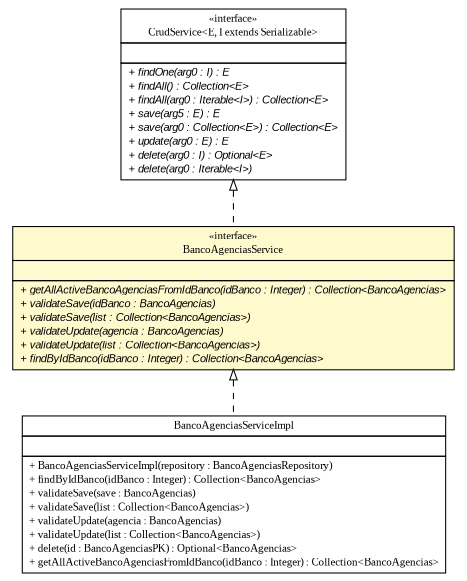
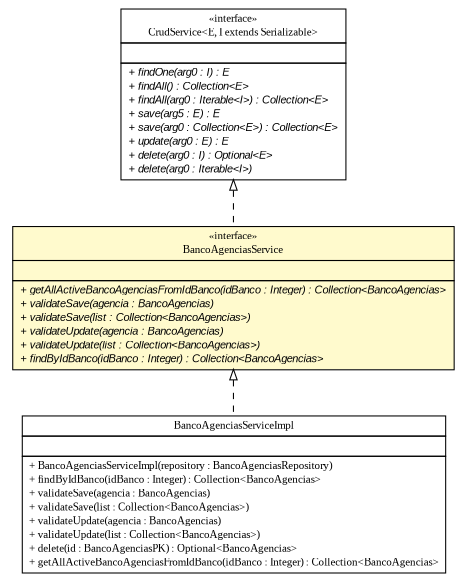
  digraph {
    fontname="Liberation Serif"
    nodesep=0.25
    ranksep=0.5
    node [fontcolor=black fontname="Liberation Serif" fontsize=10.0 shape=plaintext]
    edge [arrowtail=empty dir=back fontname="Liberation Serif" fontsize=10 headport=p labelfontname=arial labelfontsize=10 style=dashed tailport=p]
-   n1 [label=<<table title="br.gov.to.sefaz.arr.parametros.business.service.BancoAgenciasService" border="0" cellborder="1" cellspacing="0" cellpadding="2" port="p" bgcolor="lemonChiffon" href="./BancoAgenciasService.html"> 		<tr><td><table border="0" cellspacing="0" cellpadding="1"> <tr><td align="center" balign="center"> &#171;interface&#187; </td></tr> <tr><td align="center" balign="center"> BancoAgenciasService </td></tr> 		</table></td></tr> 		<tr><td><table border="0" cellspacing="0" cellpadding="1"> <tr><td align="left" balign="left">  </td></tr> 		</table></td></tr> 		<tr><td><table border="0" cellspacing="0" cellpadding="1"> <tr><td align="left" balign="left"><font face="arial italic" point-size="10.0"> + getAllActiveBancoAgenciasFromIdBanco(idBanco : Integer) : Collection&lt;BancoAgencias&gt; </font></td></tr> <tr><td align="left" balign="left"><font face="arial italic" point-size="10.0"> + validateSave(idBanco : BancoAgencias) </font></td></tr> <tr><td align="left" balign="left"><font face="arial italic" point-size="10.0"> + validateSave(list : Collection&lt;BancoAgencias&gt;) </font></td></tr> <tr><td align="left" balign="left"><font face="arial italic" point-size="10.0"> + validateUpdate(agencia : BancoAgencias) </font></td></tr> <tr><td align="left" balign="left"><font face="arial italic" point-size="10.0"> + validateUpdate(list : Collection&lt;BancoAgencias&gt;) </font></td></tr> <tr><td align="left" balign="left"><font face="arial italic" point-size="10.0"> + findByIdBanco(idBanco : Integer) : Collection&lt;BancoAgencias&gt; </font></td></tr> 		</table></td></tr> 		</table>>]
-   n2 [label=<<table title="br.gov.to.sefaz.arr.parametros.business.service.impl.BancoAgenciasServiceImpl" border="0" cellborder="1" cellspacing="0" cellpadding="2" port="p" href="./impl/BancoAgenciasServiceImpl.html"> 		<tr><td><table border="0" cellspacing="0" cellpadding="1"> <tr><td align="center" balign="center"> BancoAgenciasServiceImpl </td></tr> 		</table></td></tr> 		<tr><td><table border="0" cellspacing="0" cellpadding="1"> <tr><td align="left" balign="left">  </td></tr> 		</table></td></tr> 		<tr><td><table border="0" cellspacing="0" cellpadding="1"> <tr><td align="left" balign="left"> + BancoAgenciasServiceImpl(repository : BancoAgenciasRepository) </td></tr> <tr><td align="left" balign="left"> + findByIdBanco(idBanco : Integer) : Collection&lt;BancoAgencias&gt; </td></tr> <tr><td align="left" balign="left"> + validateSave(save : BancoAgencias) </td></tr> <tr><td align="left" balign="left"> + validateSave(list : Collection&lt;BancoAgencias&gt;) </td></tr> <tr><td align="left" balign="left"> + validateUpdate(agencia : BancoAgencias) </td></tr> <tr><td align="left" balign="left"> + validateUpdate(list : Collection&lt;BancoAgencias&gt;) </td></tr> <tr><td align="left" balign="left"> + delete(id : BancoAgenciasPK) : Optional&lt;BancoAgencias&gt; </td></tr> <tr><td align="left" balign="left"> + getAllActiveBancoAgenciasFromIdBanco(idBanco : Integer) : Collection&lt;BancoAgencias&gt; </td></tr> 		</table></td></tr> 		</table>>]
+   n1 [label=<<table title="br.gov.to.sefaz.arr.parametros.business.service.BancoAgenciasService" border="0" cellborder="1" cellspacing="0" cellpadding="2" port="p" bgcolor="lemonChiffon" href="./BancoAgenciasService.html"> 		<tr><td><table border="0" cellspacing="0" cellpadding="1"> <tr><td align="center" balign="center"> &#171;interface&#187; </td></tr> <tr><td align="center" balign="center"> BancoAgenciasService </td></tr> 		</table></td></tr> 		<tr><td><table border="0" cellspacing="0" cellpadding="1"> <tr><td align="left" balign="left">  </td></tr> 		</table></td></tr> 		<tr><td><table border="0" cellspacing="0" cellpadding="1"> <tr><td align="left" balign="left"><font face="arial italic" point-size="10.0"> + getAllActiveBancoAgenciasFromIdBanco(idBanco : Integer) : Collection&lt;BancoAgencias&gt; </font></td></tr> <tr><td align="left" balign="left"><font face="arial italic" point-size="10.0"> + validateSave(agencia : BancoAgencias) </font></td></tr> <tr><td align="left" balign="left"><font face="arial italic" point-size="10.0"> + validateSave(list : Collection&lt;BancoAgencias&gt;) </font></td></tr> <tr><td align="left" balign="left"><font face="arial italic" point-size="10.0"> + validateUpdate(agencia : BancoAgencias) </font></td></tr> <tr><td align="left" balign="left"><font face="arial italic" point-size="10.0"> + validateUpdate(list : Collection&lt;BancoAgencias&gt;) </font></td></tr> <tr><td align="left" balign="left"><font face="arial italic" point-size="10.0"> + findByIdBanco(idBanco : Integer) : Collection&lt;BancoAgencias&gt; </font></td></tr> 		</table></td></tr> 		</table>>]
+   n2 [label=<<table title="br.gov.to.sefaz.arr.parametros.business.service.impl.BancoAgenciasServiceImpl" border="0" cellborder="1" cellspacing="0" cellpadding="2" port="p" href="./impl/BancoAgenciasServiceImpl.html"> 		<tr><td><table border="0" cellspacing="0" cellpadding="1"> <tr><td align="center" balign="center"> BancoAgenciasServiceImpl </td></tr> 		</table></td></tr> 		<tr><td><table border="0" cellspacing="0" cellpadding="1"> <tr><td align="left" balign="left">  </td></tr> 		</table></td></tr> 		<tr><td><table border="0" cellspacing="0" cellpadding="1"> <tr><td align="left" balign="left"> + BancoAgenciasServiceImpl(repository : BancoAgenciasRepository) </td></tr> <tr><td align="left" balign="left"> + findByIdBanco(idBanco : Integer) : Collection&lt;BancoAgencias&gt; </td></tr> <tr><td align="left" balign="left"> + validateSave(agencia : BancoAgencias) </td></tr> <tr><td align="left" balign="left"> + validateSave(list : Collection&lt;BancoAgencias&gt;) </td></tr> <tr><td align="left" balign="left"> + validateUpdate(agencia : BancoAgencias) </td></tr> <tr><td align="left" balign="left"> + validateUpdate(list : Collection&lt;BancoAgencias&gt;) </td></tr> <tr><td align="left" balign="left"> + delete(id : BancoAgenciasPK) : Optional&lt;BancoAgencias&gt; </td></tr> <tr><td align="left" balign="left"> + getAllActiveBancoAgenciasFromIdBanco(idBanco : Integer) : Collection&lt;BancoAgencias&gt; </td></tr> 		</table></td></tr> 		</table>>]
    n3 [label=<<table title="br.gov.to.sefaz.business.service.CrudService" border="0" cellborder="1" cellspacing="0" cellpadding="2" port="p" href="http://java.sun.com/j2se/1.4.2/docs/api/br/gov/to/sefaz/business/service/CrudService.html"> 		<tr><td><table border="0" cellspacing="0" cellpadding="1"> <tr><td align="center" balign="center"> &#171;interface&#187; </td></tr> <tr><td align="center" balign="center"> CrudService&lt;E, I extends Serializable&gt; </td></tr> 		</table></td></tr> 		<tr><td><table border="0" cellspacing="0" cellpadding="1"> <tr><td align="left" balign="left">  </td></tr> 		</table></td></tr> 		<tr><td><table border="0" cellspacing="0" cellpadding="1"> <tr><td align="left" balign="left"><font face="arial italic" point-size="10.0"> + findOne(arg0 : I) : E </font></td></tr> <tr><td align="left" balign="left"><font face="arial italic" point-size="10.0"> + findAll() : Collection&lt;E&gt; </font></td></tr> <tr><td align="left" balign="left"><font face="arial italic" point-size="10.0"> + findAll(arg0 : Iterable&lt;I&gt;) : Collection&lt;E&gt; </font></td></tr> <tr><td align="left" balign="left"><font face="arial italic" point-size="10.0"> + save(arg5 : E) : E </font></td></tr> <tr><td align="left" balign="left"><font face="arial italic" point-size="10.0"> + save(arg0 : Collection&lt;E&gt;) : Collection&lt;E&gt; </font></td></tr> <tr><td align="left" balign="left"><font face="arial italic" point-size="10.0"> + update(arg0 : E) : E </font></td></tr> <tr><td align="left" balign="left"><font face="arial italic" point-size="10.0"> + delete(arg0 : I) : Optional&lt;E&gt; </font></td></tr> <tr><td align="left" balign="left"><font face="arial italic" point-size="10.0"> + delete(arg0 : Iterable&lt;I&gt;) </font></td></tr> 		</table></td></tr> 		</table>>]
    n1 -> n2
    n3 -> n1
  }
